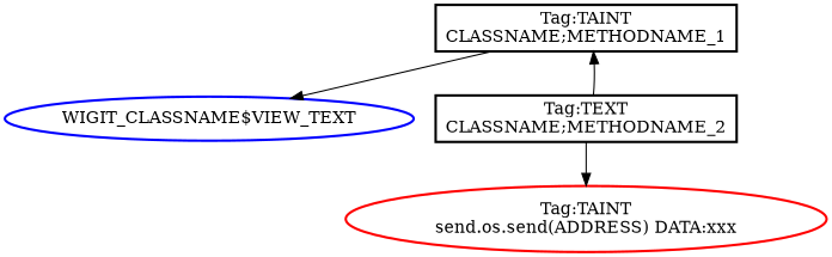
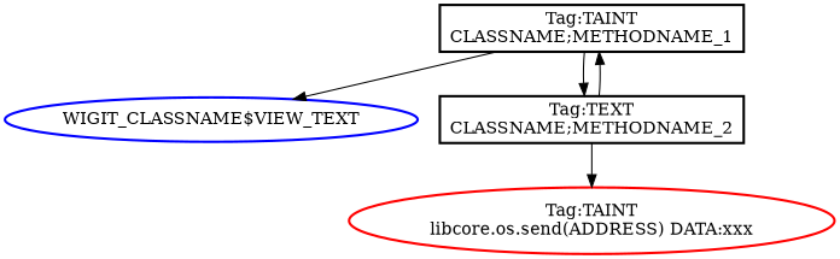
  digraph {
    fontname="DejaVu Serif"
    node [color=black fontname="DejaVu Serif" shape=ellipse style=bold]
    edge [fontname="DejaVu Serif"]
    n1 [color=blue label="WIGIT_CLASSNAME$VIEW_TEXT"]
    n2 [label="Tag:TAINT\nCLASSNAME;METHODNAME_1" shape=box]
    n3 [label="Tag:TEXT\nCLASSNAME;METHODNAME_2" shape=box]
-   n4 [color=red label="Tag:TAINT\nsend.os.send(ADDRESS) DATA:xxx"]
+   n4 [color=red label="Tag:TAINT\nlibcore.os.send(ADDRESS) DATA:xxx"]
    n2 -> n1
+   n2 -> n3
    n3 -> n2
    n3 -> n4
  }
